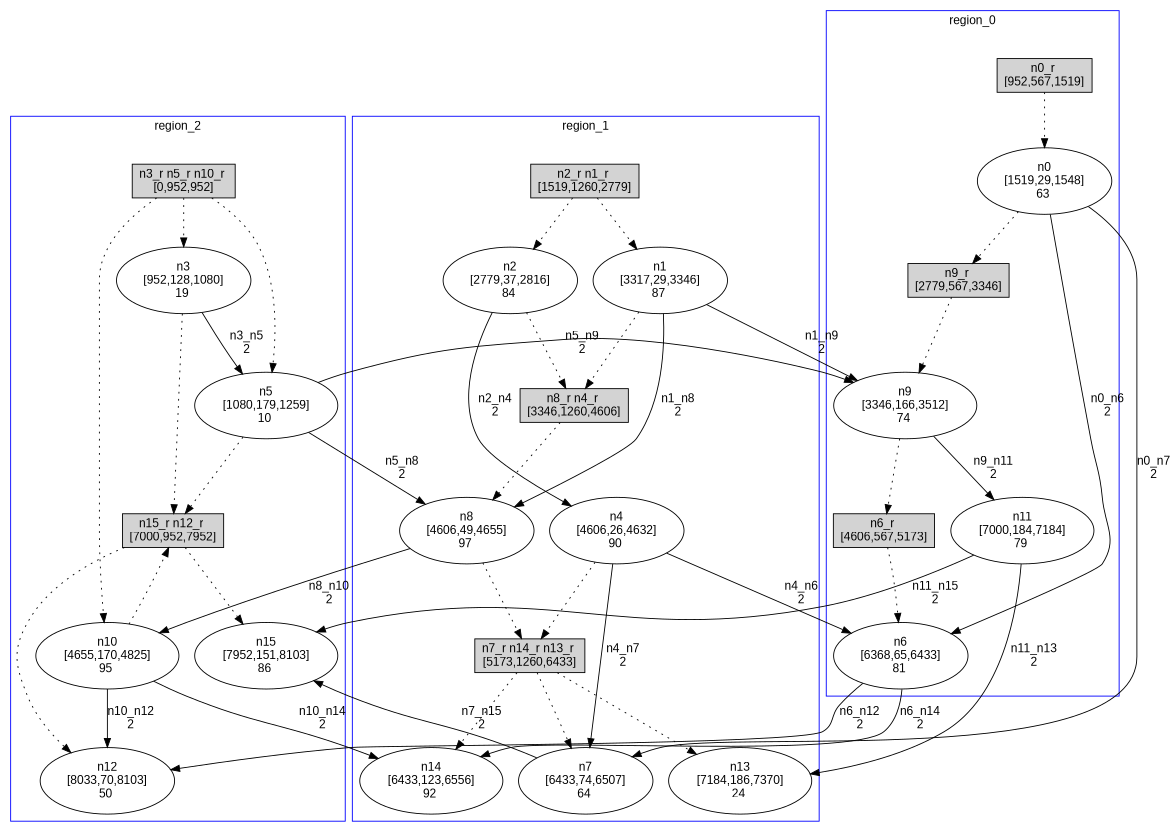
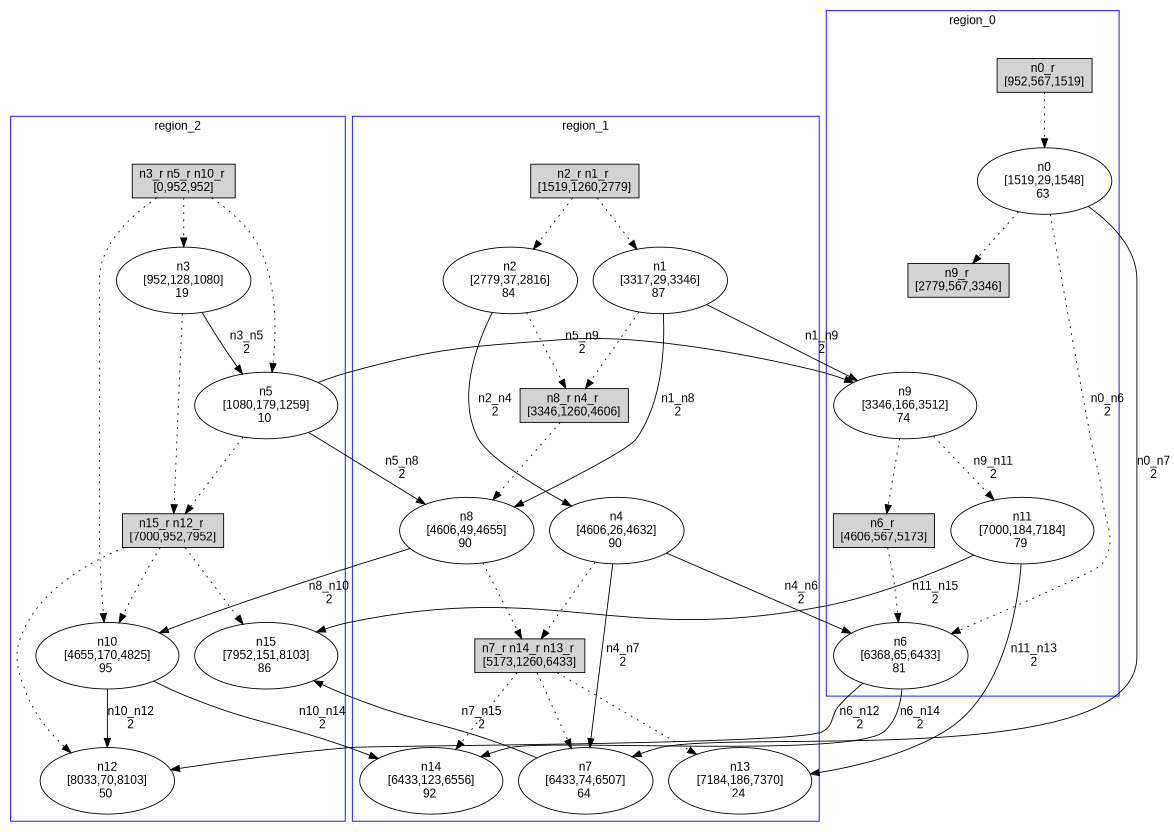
  digraph {
    fontname="Liberation Sans"
    node [fontname="Liberation Sans"]
    edge [fontname="Liberation Sans" style=dotted]
    n1 [label="n0_r \n[952,567,1519]" shape=box style=filled]
    n2 [label="n0\n[1519,29,1548]\n63 "]
    n3 [label="n9_r \n[2779,567,3346]" shape=box style=filled]
    n4 [label="n9\n[3346,166,3512]\n74 "]
    n5 [label="n6_r \n[4606,567,5173]" shape=box style=filled]
    n6 [label="n6\n[6368,65,6433]\n81 "]
    n7 [label="n11\n[7000,184,7184]\n79 "]
    n8 [label="n2_r n1_r \n[1519,1260,2779]" shape=box style=filled]
    n9 [label="n2\n[2779,37,2816]\n84 "]
    n10 [label="n1\n[3317,29,3346]\n87 "]
    n11 [label="n8_r n4_r \n[3346,1260,4606]" shape=box style=filled]
-   n12 [label="n8\n[4606,49,4655]\n97 "]
+   n12 [label="n8\n[4606,49,4655]\n90 "]
    n13 [label="n4\n[4606,26,4632]\n90 "]
    n14 [label="n7_r n14_r n13_r \n[5173,1260,6433]" shape=box style=filled]
    n15 [label="n7\n[6433,74,6507]\n64 "]
    n16 [label="n14\n[6433,123,6556]\n92 "]
    n17 [label="n13\n[7184,186,7370]\n24 "]
    n18 [label="n3_r n5_r n10_r \n[0,952,952]" shape=box style=filled]
    n19 [label="n3\n[952,128,1080]\n19 "]
    n20 [label="n5\n[1080,179,1259]\n10 "]
    n21 [label="n10\n[4655,170,4825]\n95 "]
    n22 [label="n15_r n12_r \n[7000,952,7952]" shape=box style=filled]
    n23 [label="n15\n[7952,151,8103]\n86 "]
    n24 [label="n12\n[8033,70,8103]\n50 "]
    subgraph cluster_1 {
      color=blue
      label=region_0
      stytle=filled
      n1
      n2
      n3
      n4
      n5
      n6
      n7
    }
    subgraph cluster_2 {
      color=blue
      label=region_1
      stytle=filled
      n8
      n9
      n10
      n11
      n12
      n13
      n14
      n15
      n16
      n17
    }
    subgraph cluster_3 {
      color=blue
      label=region_2
      stytle=filled
      n18
      n19
      n20
      n21
      n22
      n23
      n24
    }
    n1 -> n2
    n2 -> n3
-   n2 -> n6 [label="n0_n6\n2" style=""]
+   n2 -> n6 [label="n0_n6\n2"]
    n2 -> n15 [label="n0_n7\n2" style=""]
-   n3 -> n4
    n4 -> n5
-   n4 -> n7 [label="n9_n11\n2" style=""]
+   n4 -> n7 [label="n9_n11\n2"]
    n5 -> n6
    n6 -> n16 [label="n6_n14\n2" style=""]
    n6 -> n24 [label="n6_n12\n2" style=""]
    n7 -> n17 [label="n11_n13\n2" style=""]
    n7 -> n23 [label="n11_n15\n2" style=""]
    n8 -> n9
    n8 -> n10
    n9 -> n11
    n9 -> n13 [label="n2_n4\n2" style=""]
    n10 -> n4 [label="n1_n9\n2" style=""]
    n10 -> n11
    n10 -> n12 [label="n1_n8\n2" style=""]
    n11 -> n12
    n12 -> n14
    n12 -> n21 [label="n8_n10\n2" style=""]
    n13 -> n6 [label="n4_n6\n2" style=""]
    n13 -> n14
    n13 -> n15 [label="n4_n7\n2" style=""]
    n14 -> n15
    n14 -> n16
    n14 -> n17
    n15 -> n23 [label="n7_n15\n2" style=""]
    n18 -> n19
    n18 -> n20
    n18 -> n21
    n19 -> n20 [label="n3_n5\n2" style=""]
    n19 -> n22
    n20 -> n4 [label="n5_n9\n2" style=""]
    n20 -> n12 [label="n5_n8\n2" style=""]
    n20 -> n22
    n21 -> n16 [label="n10_n14\n2" style=""]
-   n21 -> n22
+   n22 -> n21
    n21 -> n24 [label="n10_n12\n2" style=""]
    n22 -> n23
    n22 -> n24
  }
